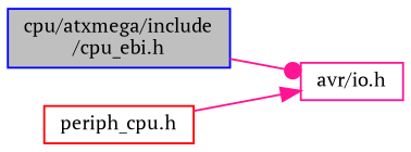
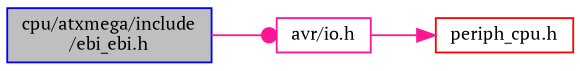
  digraph {
    fontname="PT Serif"
    rankdir=LR
    node [fillcolor=white fontname="PT Serif" fontsize=10 shape=record style=filled]
    edge [color=deeppink fontname="PT Serif" fontsize=10 labelfontname=Helvetica labelfontsize=10 style=solid]
-   n1 [color=blue fillcolor=grey75 fontcolor=black height=0.2 label="cpu/atxmega/include\l/cpu_ebi.h" width=0.4]
+   n1 [color=blue fillcolor=grey75 fontcolor=black height=0.2 label="cpu/atxmega/include\l/ebi_ebi.h" width=0.4]
    n2 [color=deeppink height=0.2 label="avr/io.h" width=0.4]
    n3 [color=red height=0.2 label="periph_cpu.h" width=0.4]
    n1 -> n2 [arrowhead=dot]
-   n3 -> n2 [arrowhead=normal]
+   n2 -> n3 [arrowhead=normal]
  }
